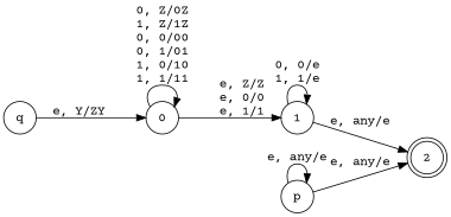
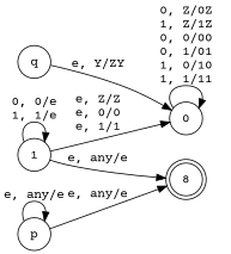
  digraph {
    fontname="Courier Prime"
    rankdir=LR
    node [fontname="Courier Prime" shape=circle]
    edge [fontname="Courier Prime"]
    q
    0
    1
-   2 [shape=doublecircle]
+   2 [shape=doublecircle label=8]
    p
    q -> 0 [label="e, Y/ZY"]
    0 -> 0 [label="0, Z/0Z\n1, Z/1Z\n0, 0/00\n0, 1/01\n1, 0/10\n1, 1/11"]
-   0 -> 1 [label="e, Z/Z\ne, 0/0\ne, 1/1"]
+   1 -> 0 [label="e, Z/Z\ne, 0/0\ne, 1/1"]
    1 -> 1 [label="0, 0/e\n1, 1/e"]
    1 -> 2 [label="e, any/e"]
    p -> 2 [label="e, any/e"]
    p -> p [label="e, any/e"]
  }
